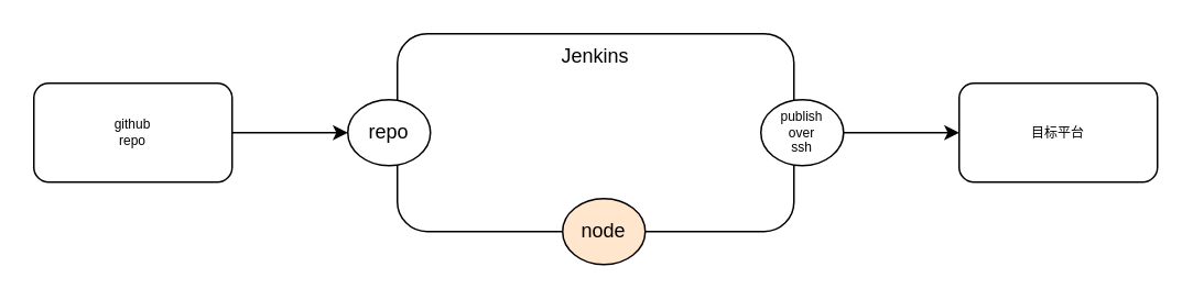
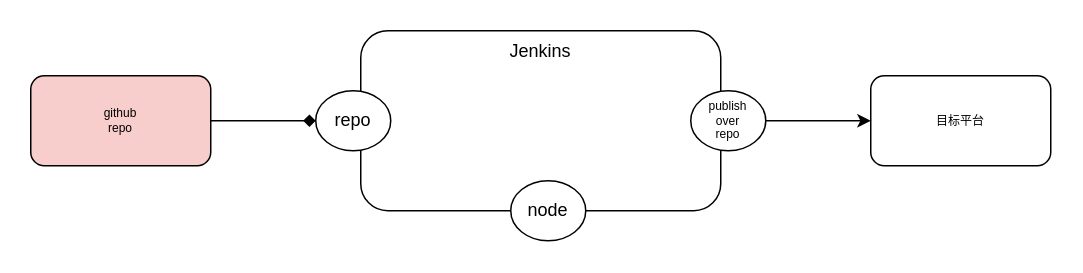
  <mxCell id="0" />
  <mxCell id="1" parent="0" />
  <mxCell id="2" value="Jenkins" style="rounded=1;whiteSpace=wrap;html=1;align=center;verticalAlign=top;" parent="1" vertex="1"><mxGeometry x="240" y="20" width="240" height="120" as="geometry" /></mxCell>
  <mxCell id="3" value="repo" style="ellipse;whiteSpace=wrap;html=1;" parent="1" vertex="1"><mxGeometry x="210" y="60" width="50" height="40" as="geometry" /></mxCell>
- <mxCell id="4" value="node" style="ellipse;whiteSpace=wrap;html=1;fillColor=#ffe6cc;" parent="1" vertex="1"><mxGeometry x="340" y="120" width="50" height="40" as="geometry" /></mxCell>
+ <mxCell id="4" value="node" style="ellipse;whiteSpace=wrap;html=1;" parent="1" vertex="1"><mxGeometry x="340" y="120" width="50" height="40" as="geometry" /></mxCell>
  <mxCell id="5" style="edgeStyle=orthogonalEdgeStyle;rounded=0;orthogonalLoop=1;jettySize=auto;html=1;fontSize=8;" parent="1" source="6" target="9" edge="1"><mxGeometry relative="1" as="geometry" /></mxCell>
- <mxCell id="6" value="publish&lt;br style=&quot;font-size: 8px;&quot;&gt;over&lt;br style=&quot;font-size: 8px;&quot;&gt;ssh" style="ellipse;whiteSpace=wrap;html=1;fontSize=8;" parent="1" vertex="1"><mxGeometry x="460" y="60" width="50" height="40" as="geometry" /></mxCell>
- <mxCell id="7" style="edgeStyle=orthogonalEdgeStyle;rounded=0;orthogonalLoop=1;jettySize=auto;html=1;entryX=0;entryY=0.5;entryDx=0;entryDy=0;fontSize=8;" parent="1" source="8" target="3" edge="1"><mxGeometry relative="1" as="geometry" /></mxCell>
- <mxCell id="8" value="github&lt;br&gt;repo" style="rounded=1;whiteSpace=wrap;html=1;fontSize=8;" parent="1" vertex="1"><mxGeometry x="20" y="50" width="120" height="60" as="geometry" /></mxCell>
+ <mxCell id="6" value="publish&lt;br style=&quot;font-size: 8px;&quot;&gt;over&lt;br style=&quot;font-size: 8px;&quot;&gt;repo" style="ellipse;whiteSpace=wrap;html=1;fontSize=8;" parent="1" vertex="1"><mxGeometry x="460" y="60" width="50" height="40" as="geometry" /></mxCell>
+ <mxCell id="7" style="edgeStyle=orthogonalEdgeStyle;rounded=0;orthogonalLoop=1;jettySize=auto;html=1;entryX=0;entryY=0.5;entryDx=0;entryDy=0;fontSize=8;endArrow=diamond;" parent="1" source="8" target="3" edge="1"><mxGeometry relative="1" as="geometry" /></mxCell>
+ <mxCell id="8" value="github&lt;br&gt;repo" style="rounded=1;whiteSpace=wrap;html=1;fontSize=8;fillColor=#f8cecc;" parent="1" vertex="1"><mxGeometry x="20" y="50" width="120" height="60" as="geometry" /></mxCell>
  <mxCell id="9" value="目标平台" style="rounded=1;whiteSpace=wrap;html=1;fontSize=8;" parent="1" vertex="1"><mxGeometry x="580" y="50" width="120" height="60" as="geometry" /></mxCell>
